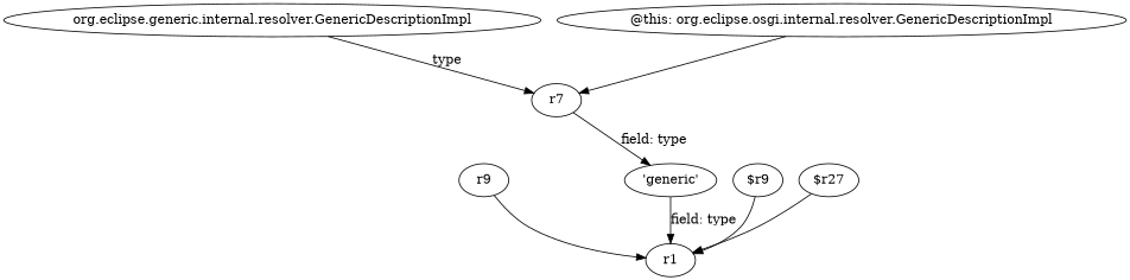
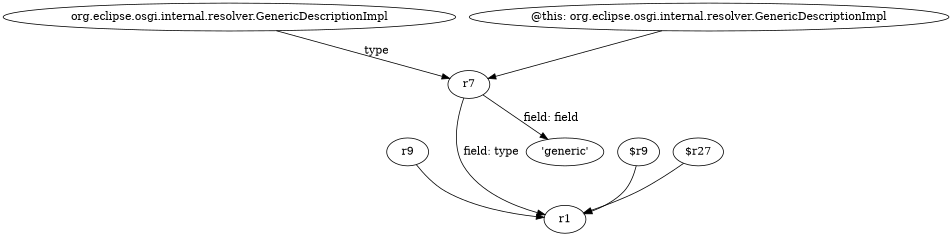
  digraph {
    n1 [label=r9]
    n2 [label=r1]
    n3 [label=r7]
    n4 [label="'generic'"]
    n5 [label="$r9"]
-   n6 [label="org.eclipse.generic.internal.resolver.GenericDescriptionImpl"]
+   n6 [label="org.eclipse.osgi.internal.resolver.GenericDescriptionImpl"]
    n7 [label="@this: org.eclipse.osgi.internal.resolver.GenericDescriptionImpl"]
    n8 [label="$r27"]
    n1 -> n2
-   n4 -> n2 [label="field: type"]
-   n3 -> n4 [label="field: type"]
+   n3 -> n2 [label="field: type"]
+   n3 -> n4 [label="field: field"]
    n5 -> n2
    n6 -> n3 [label=type]
    n7 -> n3
    n8 -> n2
  }
